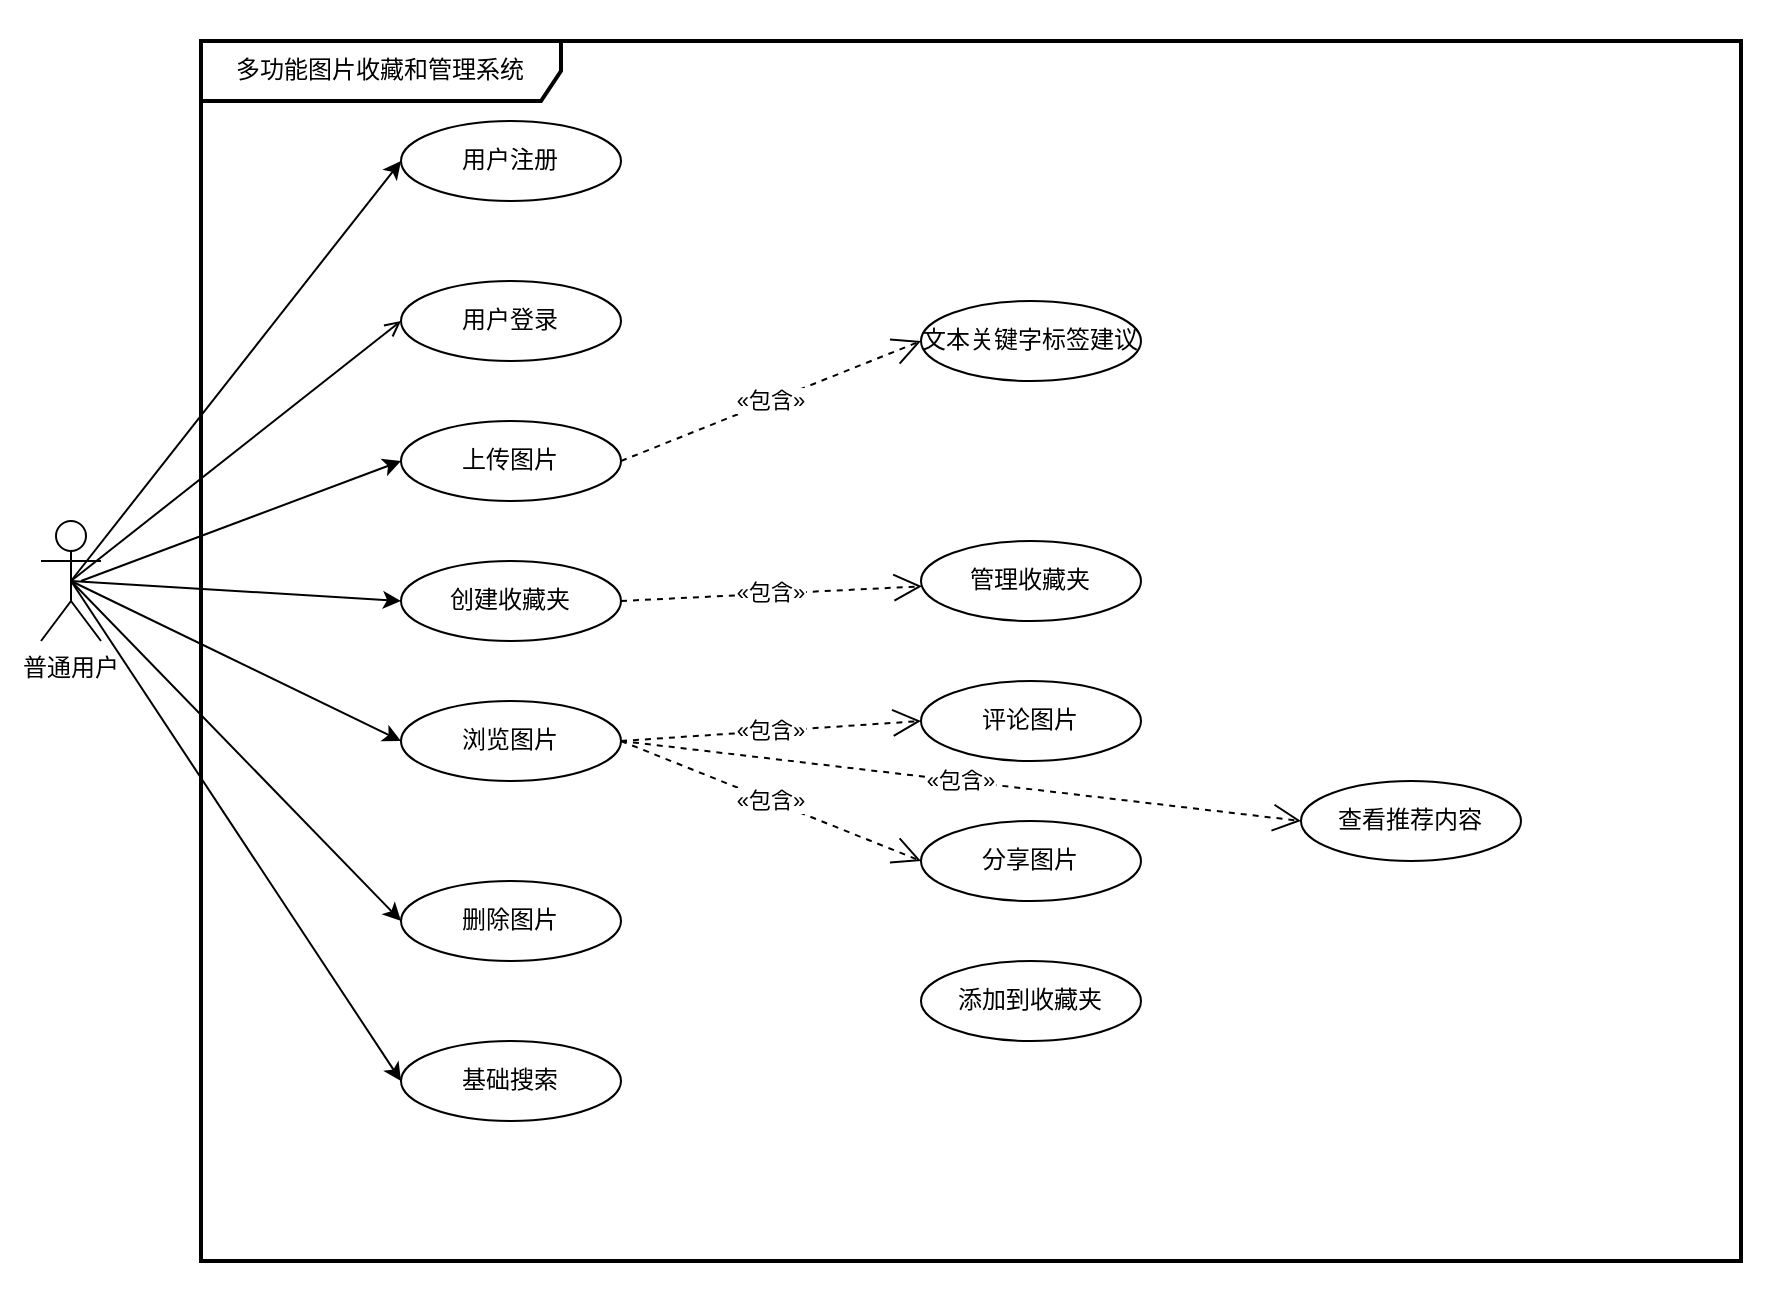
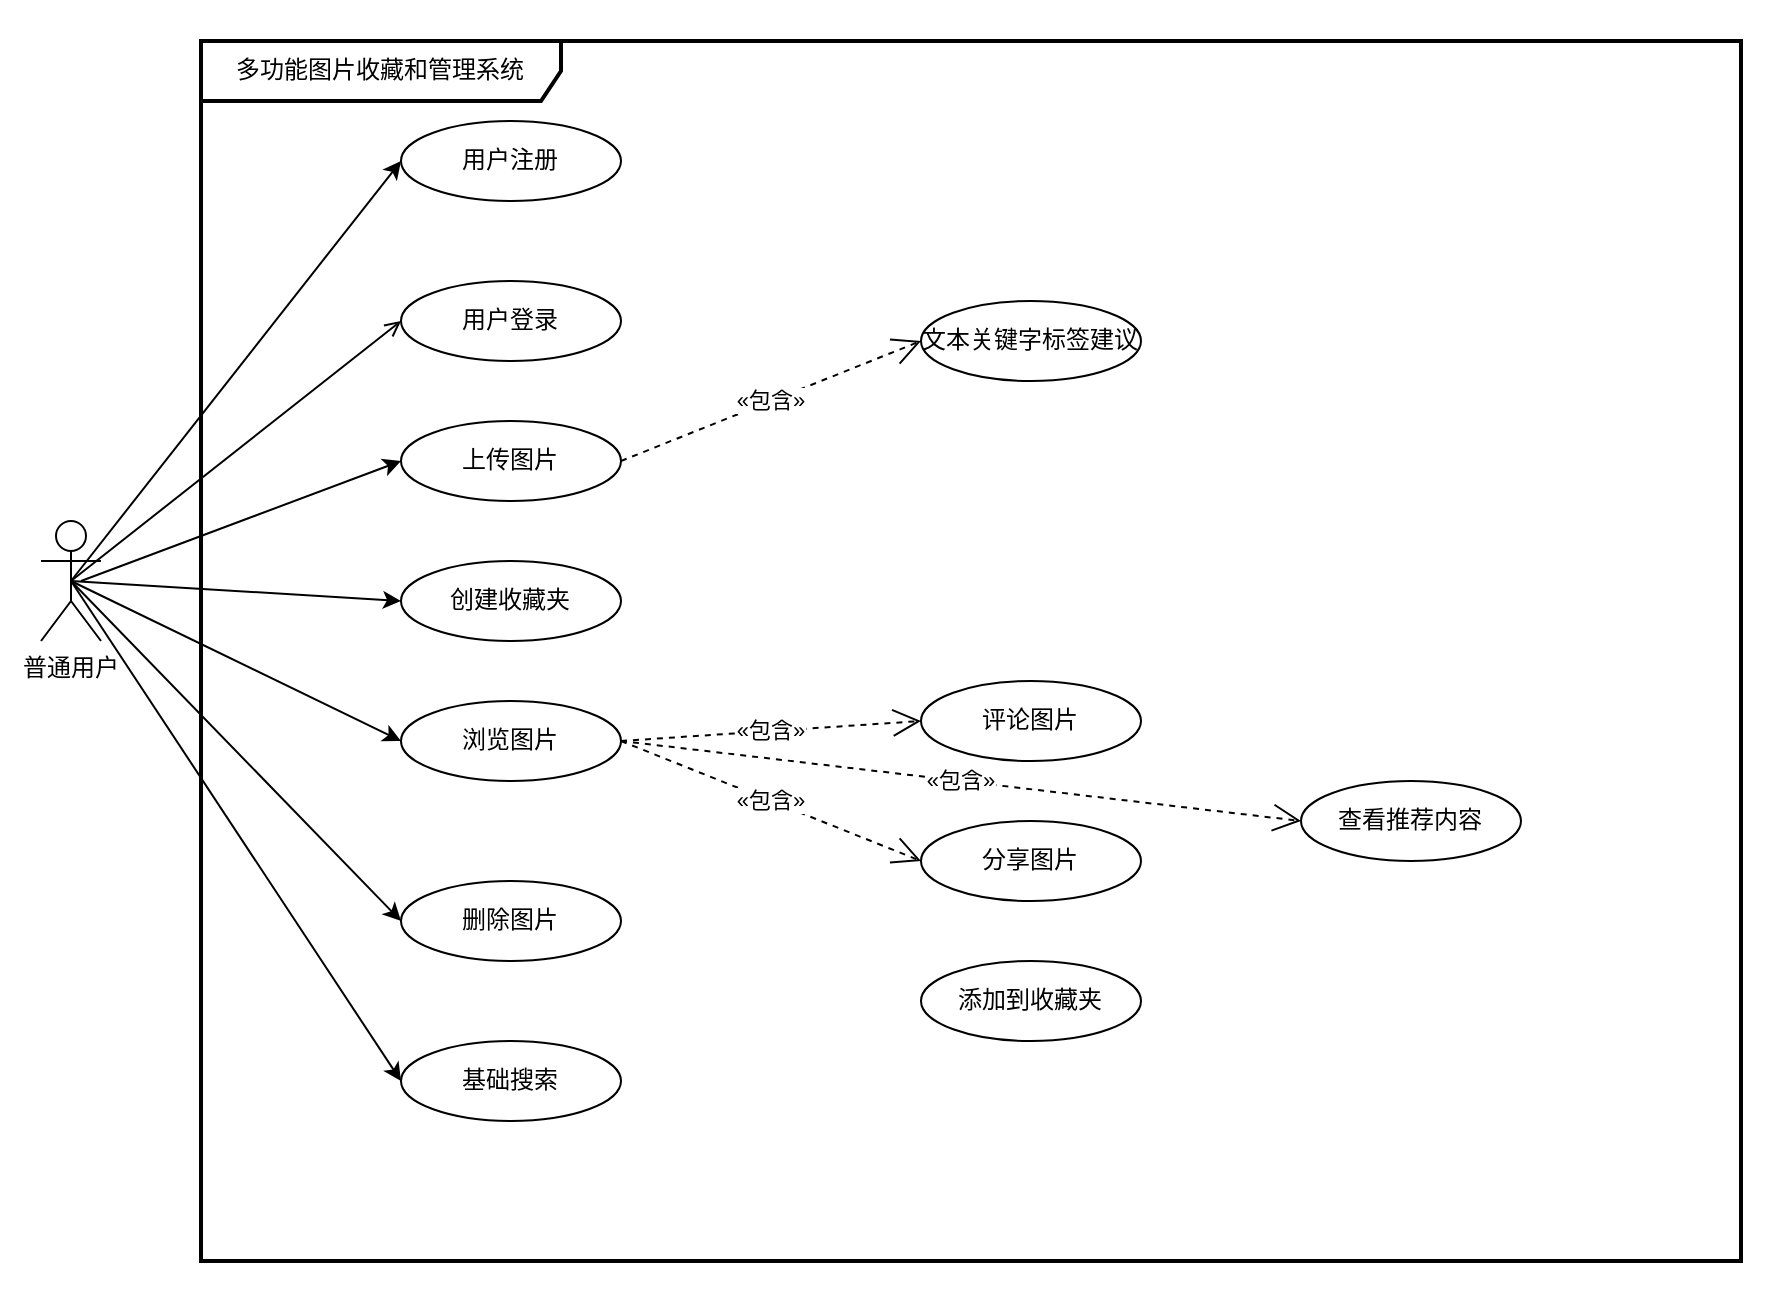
  <mxCell id="0" />
  <mxCell id="1" parent="0" />
  <mxCell id="2" value="多功能图片收藏和管理系统" style="shape=umlFrame;whiteSpace=wrap;html=1;width=180;height=30;strokeWidth=2;" parent="1" vertex="1"><mxGeometry x="100" y="20" width="770" height="610" as="geometry" /></mxCell>
  <mxCell id="3" style="rounded=0;orthogonalLoop=1;jettySize=auto;html=1;exitX=0.5;exitY=0.5;exitDx=0;exitDy=0;exitPerimeter=0;entryX=0;entryY=0.5;entryDx=0;entryDy=0;" edge="1" parent="1" source="4" target="5"><mxGeometry relative="1" as="geometry" /></mxCell>
  <mxCell id="4" value="普通用户" style="shape=umlActor;verticalLabelPosition=bottom;verticalAlign=top;html=1;outlineConnect=0;" parent="1" vertex="1"><mxGeometry x="20" y="260" width="30" height="60" as="geometry" /></mxCell>
  <mxCell id="5" value="用户注册" style="ellipse;whiteSpace=wrap;html=1;" parent="1" vertex="1"><mxGeometry x="200" y="60" width="110" height="40" as="geometry" /></mxCell>
  <mxCell id="6" value="上传图片" style="ellipse;whiteSpace=wrap;html=1;" parent="1" vertex="1"><mxGeometry x="200" y="210" width="110" height="40" as="geometry" /></mxCell>
  <mxCell id="7" value="浏览图片" style="ellipse;whiteSpace=wrap;html=1;" parent="1" vertex="1"><mxGeometry x="200" y="350" width="110" height="40" as="geometry" /></mxCell>
  <mxCell id="8" value="删除图片" style="ellipse;whiteSpace=wrap;html=1;" parent="1" vertex="1"><mxGeometry x="200" y="440" width="110" height="40" as="geometry" /></mxCell>
  <mxCell id="9" value="基础搜索" style="ellipse;whiteSpace=wrap;html=1;" parent="1" vertex="1"><mxGeometry x="200" y="520" width="110" height="40" as="geometry" /></mxCell>
  <mxCell id="10" value="查看推荐内容" style="ellipse;whiteSpace=wrap;html=1;" parent="1" vertex="1"><mxGeometry x="650" y="390" width="110" height="40" as="geometry" /></mxCell>
  <mxCell id="11" value="添加到收藏夹" style="ellipse;whiteSpace=wrap;html=1;" parent="1" vertex="1"><mxGeometry x="460" y="480" width="110" height="40" as="geometry" /></mxCell>
- <mxCell id="12" value="管理收藏夹" style="ellipse;whiteSpace=wrap;html=1;" parent="1" vertex="1"><mxGeometry x="460" y="270" width="110" height="40" as="geometry" /></mxCell>
  <mxCell id="13" value="评论图片" style="ellipse;whiteSpace=wrap;html=1;" parent="1" vertex="1"><mxGeometry x="460" y="340" width="110" height="40" as="geometry" /></mxCell>
  <mxCell id="14" value="分享图片" style="ellipse;whiteSpace=wrap;html=1;" parent="1" vertex="1"><mxGeometry x="460" y="410" width="110" height="40" as="geometry" /></mxCell>
  <mxCell id="15" value="文本关键字标签建议" style="ellipse;whiteSpace=wrap;html=1;" parent="1" vertex="1"><mxGeometry x="460" y="150" width="110" height="40" as="geometry" /></mxCell>
  <mxCell id="16" value="«包含»" style="endArrow=open;endSize=12;dashed=1;html=1;exitX=1;exitY=0.5;exitDx=0;exitDy=0;entryX=0;entryY=0.5;entryDx=0;entryDy=0;" parent="1" source="6" target="15" edge="1"><mxGeometry width="160" relative="1" as="geometry"><mxPoint x="300" y="280" as="sourcePoint" /><mxPoint x="440" y="470" as="targetPoint" /><Array as="points" /></mxGeometry></mxCell>
  <mxCell id="17" value="创建收藏夹" style="ellipse;whiteSpace=wrap;html=1;" parent="1" vertex="1"><mxGeometry x="200" y="280" width="110" height="40" as="geometry" /></mxCell>
  <mxCell id="18" value="用户登录" style="ellipse;whiteSpace=wrap;html=1;" parent="1" vertex="1"><mxGeometry x="200" y="140" width="110" height="40" as="geometry" /></mxCell>
- <mxCell id="19" value="«包含»" style="endArrow=open;endSize=12;dashed=1;html=1;exitX=1;exitY=0.5;exitDx=0;exitDy=0;" edge="1" parent="1" source="17" target="12"><mxGeometry width="160" relative="1" as="geometry"><mxPoint x="330" y="240" as="sourcePoint" /><mxPoint x="480" y="160" as="targetPoint" /><Array as="points" /></mxGeometry></mxCell>
  <mxCell id="20" value="«包含»" style="endArrow=open;endSize=12;dashed=1;html=1;exitX=1;exitY=0.5;exitDx=0;exitDy=0;entryX=0;entryY=0.5;entryDx=0;entryDy=0;" edge="1" parent="1" source="7" target="13"><mxGeometry width="160" relative="1" as="geometry"><mxPoint x="320" y="310" as="sourcePoint" /><mxPoint x="470" y="303" as="targetPoint" /><Array as="points" /></mxGeometry></mxCell>
  <mxCell id="21" value="«包含»" style="endArrow=open;endSize=12;dashed=1;html=1;exitX=1;exitY=0.5;exitDx=0;exitDy=0;entryX=0;entryY=0.5;entryDx=0;entryDy=0;" edge="1" parent="1" source="7" target="14"><mxGeometry width="160" relative="1" as="geometry"><mxPoint x="330" y="320" as="sourcePoint" /><mxPoint x="480" y="313" as="targetPoint" /><Array as="points" /></mxGeometry></mxCell>
  <mxCell id="22" value="«包含»" style="endArrow=open;endSize=12;dashed=1;html=1;exitX=1;exitY=0.5;exitDx=0;exitDy=0;entryX=0;entryY=0.5;entryDx=0;entryDy=0;" edge="1" parent="1" source="7" target="10"><mxGeometry width="160" relative="1" as="geometry"><mxPoint x="340" y="330" as="sourcePoint" /><mxPoint x="490" y="323" as="targetPoint" /><Array as="points" /></mxGeometry></mxCell>
  <mxCell id="23" style="rounded=0;orthogonalLoop=1;jettySize=auto;html=1;exitX=0.5;exitY=0.5;exitDx=0;exitDy=0;exitPerimeter=0;entryX=0;entryY=0.5;entryDx=0;entryDy=0;endArrow=open;" edge="1" parent="1" source="4" target="18"><mxGeometry relative="1" as="geometry"><mxPoint x="45" y="300" as="sourcePoint" /><mxPoint x="210" y="90" as="targetPoint" /></mxGeometry></mxCell>
  <mxCell id="24" style="rounded=0;orthogonalLoop=1;jettySize=auto;html=1;entryX=0;entryY=0.5;entryDx=0;entryDy=0;" edge="1" parent="1" target="6"><mxGeometry relative="1" as="geometry"><mxPoint x="40" y="290" as="sourcePoint" /><mxPoint x="220" y="100" as="targetPoint" /></mxGeometry></mxCell>
  <mxCell id="25" style="rounded=0;orthogonalLoop=1;jettySize=auto;html=1;exitX=0.5;exitY=0.5;exitDx=0;exitDy=0;exitPerimeter=0;entryX=0;entryY=0.5;entryDx=0;entryDy=0;" edge="1" parent="1" source="4" target="17"><mxGeometry relative="1" as="geometry"><mxPoint x="65" y="320" as="sourcePoint" /><mxPoint x="230" y="110" as="targetPoint" /></mxGeometry></mxCell>
  <mxCell id="26" style="rounded=0;orthogonalLoop=1;jettySize=auto;html=1;exitX=0.5;exitY=0.5;exitDx=0;exitDy=0;exitPerimeter=0;entryX=0;entryY=0.5;entryDx=0;entryDy=0;" edge="1" parent="1" source="4" target="7"><mxGeometry relative="1" as="geometry"><mxPoint x="75" y="330" as="sourcePoint" /><mxPoint x="240" y="120" as="targetPoint" /></mxGeometry></mxCell>
  <mxCell id="27" style="rounded=0;orthogonalLoop=1;jettySize=auto;html=1;exitX=0.5;exitY=0.5;exitDx=0;exitDy=0;exitPerimeter=0;entryX=0;entryY=0.5;entryDx=0;entryDy=0;" edge="1" parent="1" source="4" target="8"><mxGeometry relative="1" as="geometry"><mxPoint x="85" y="340" as="sourcePoint" /><mxPoint x="250" y="130" as="targetPoint" /></mxGeometry></mxCell>
  <mxCell id="28" style="rounded=0;orthogonalLoop=1;jettySize=auto;html=1;exitX=0.5;exitY=0.5;exitDx=0;exitDy=0;exitPerimeter=0;entryX=0;entryY=0.5;entryDx=0;entryDy=0;" edge="1" parent="1" source="4" target="9"><mxGeometry relative="1" as="geometry"><mxPoint x="95" y="350" as="sourcePoint" /><mxPoint x="260" y="140" as="targetPoint" /></mxGeometry></mxCell>
